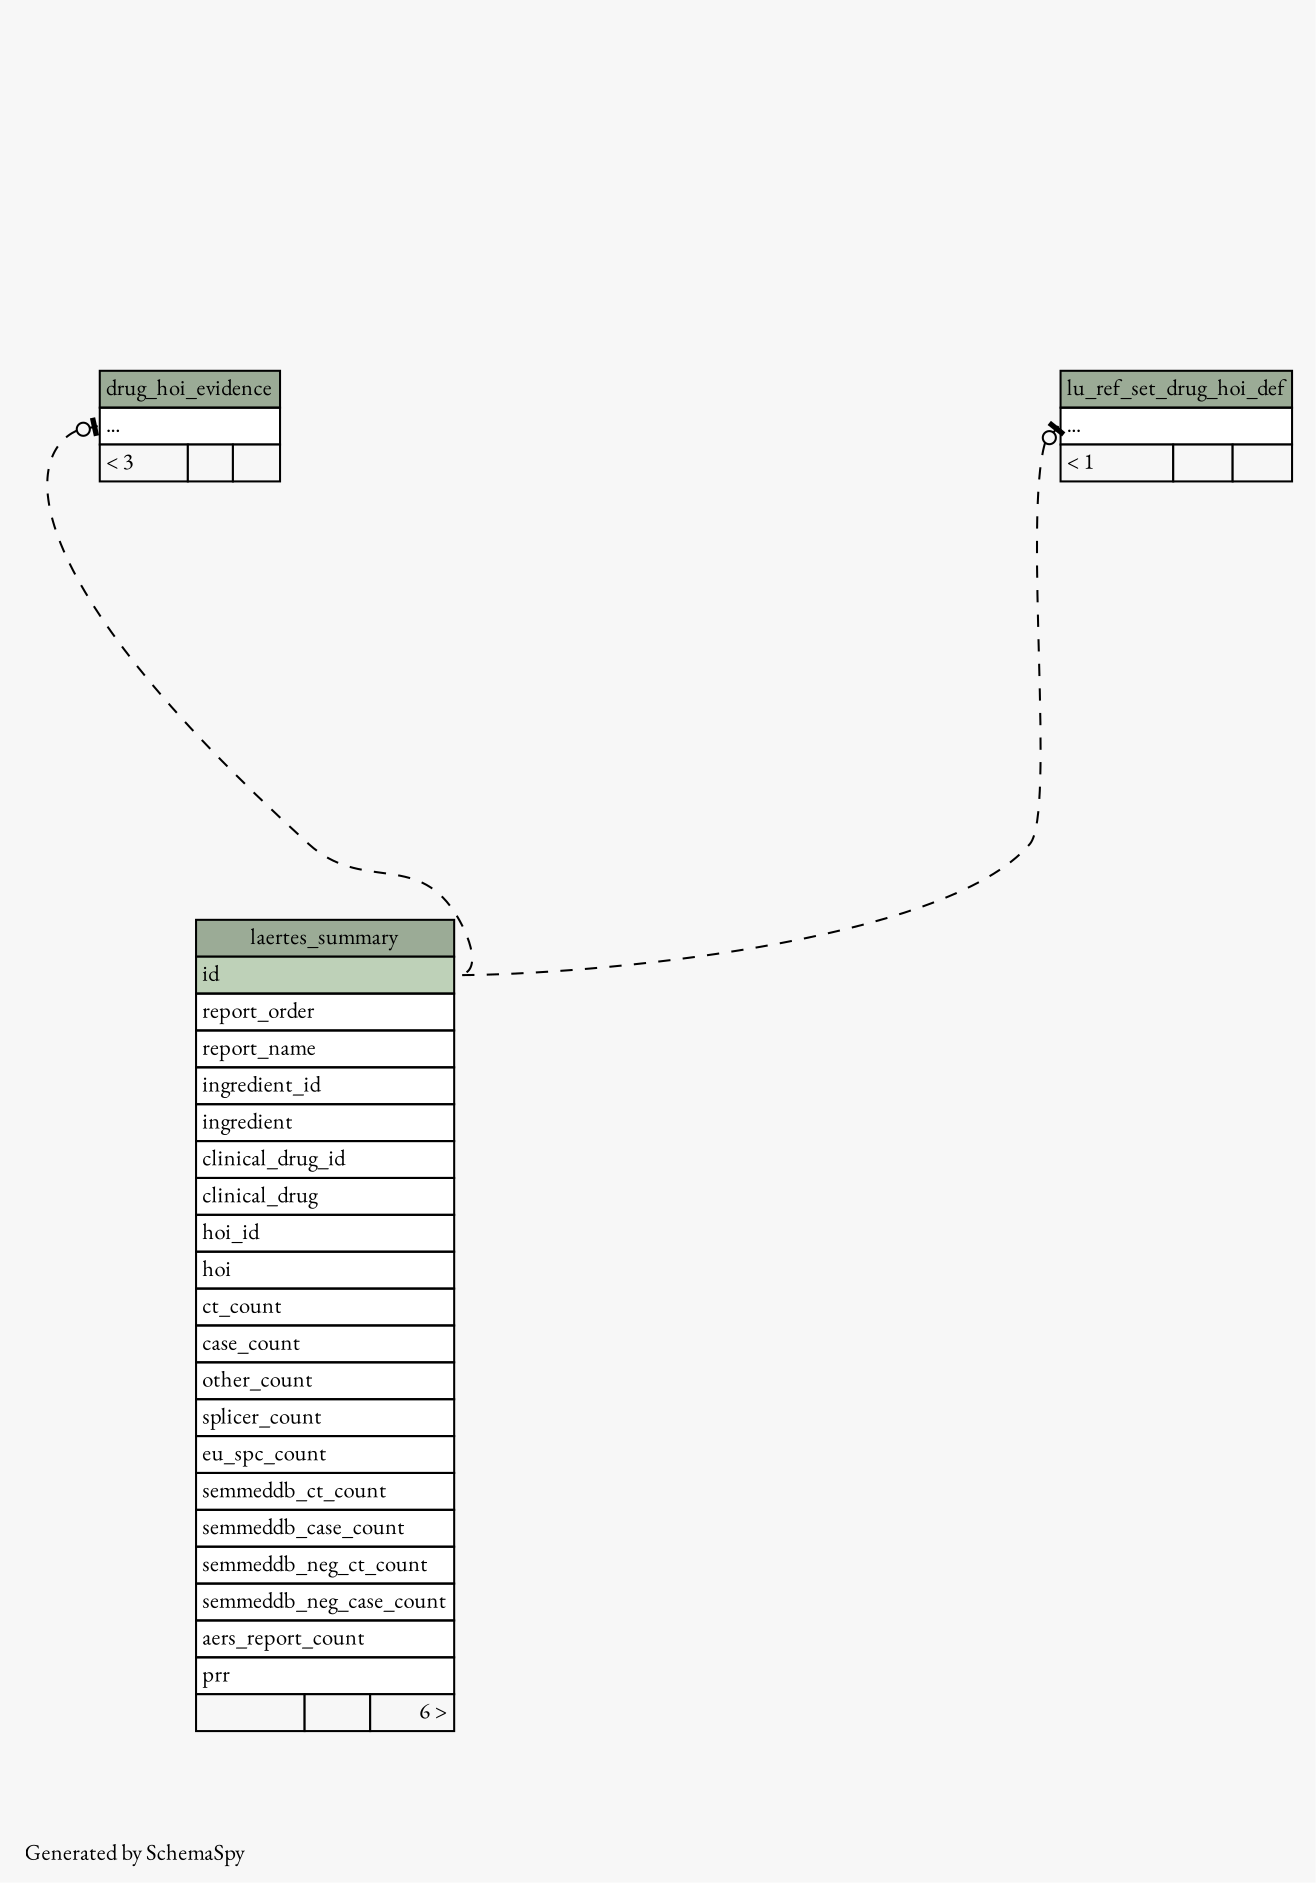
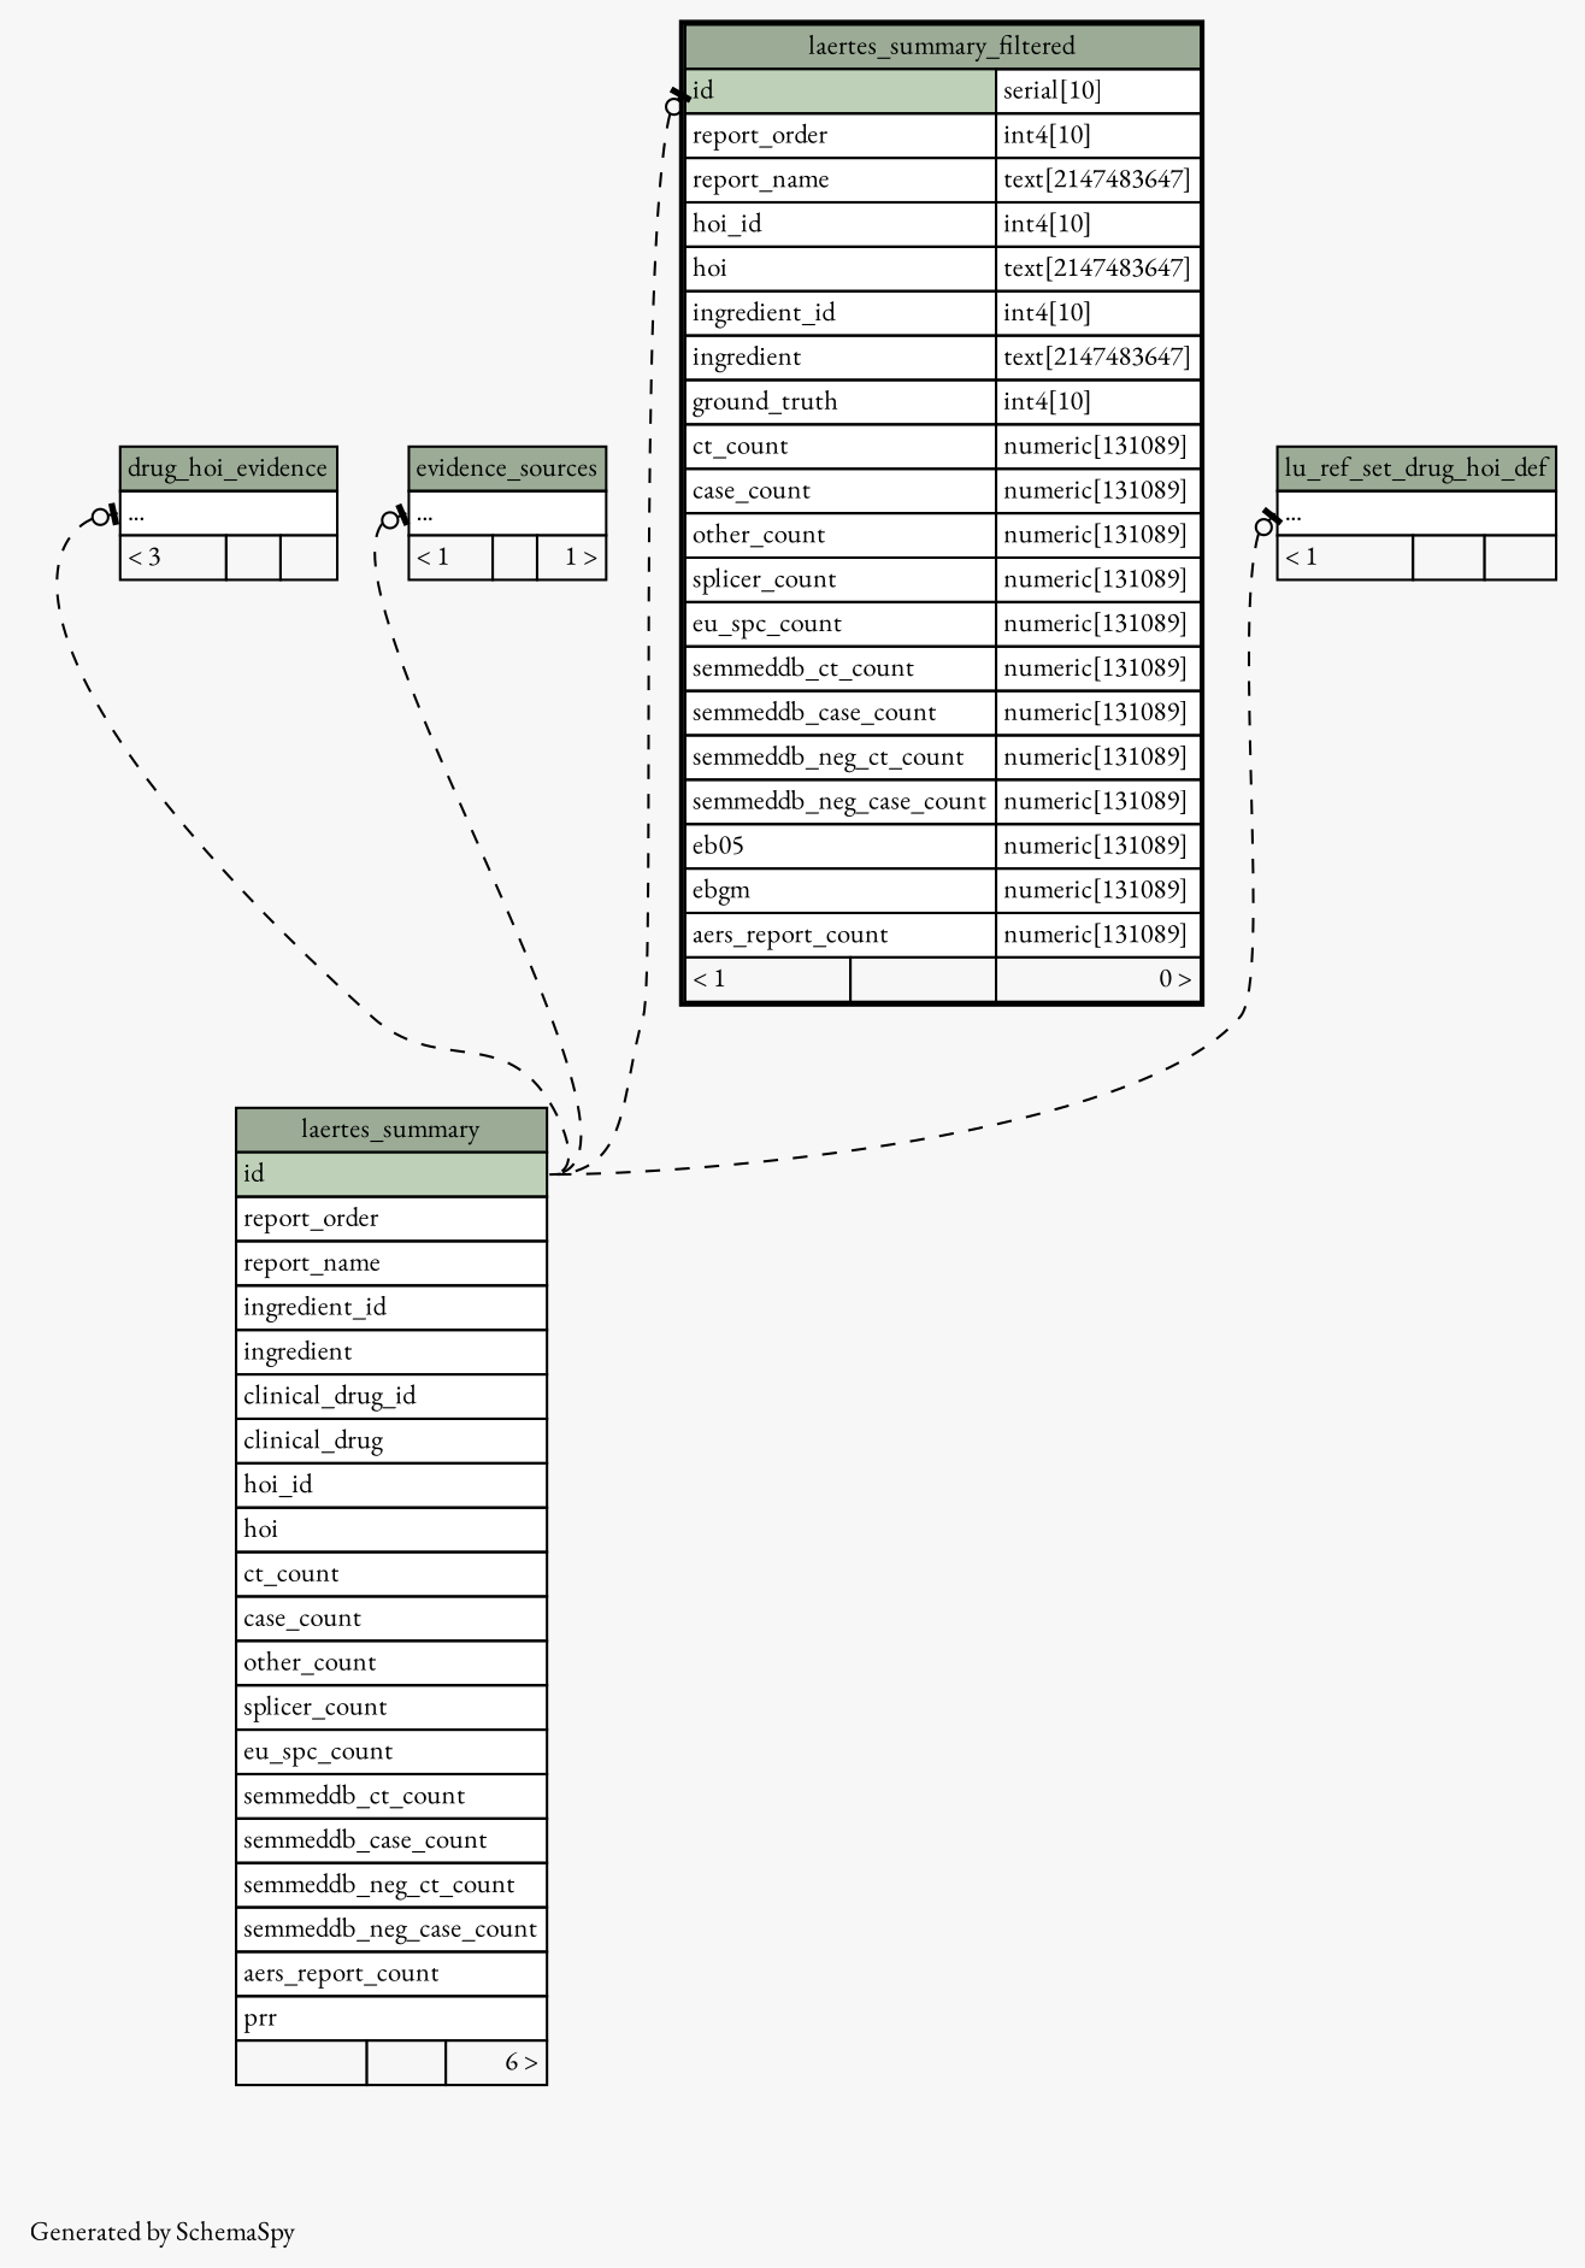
  digraph {
    bgcolor="#f7f7f7"
    fontname="EB Garamond"
    fontsize=11
    label="\nGenerated by SchemaSpy"
    labeljust=l
    nodesep=0.18
    rankdir=TB
    ranksep=0.46
    node [fontname="EB Garamond" fontsize=11 shape=plaintext]
    edge [arrowhead=none arrowsize=0.8 arrowtail=teeodot dir=back fontname="EB Garamond" headport="id:e" style=dashed tailport="elipses:w"]
    n1 [label=<     <TABLE BORDER="0" CELLBORDER="1" CELLSPACING="0" BGCOLOR="#ffffff">       <TR><TD COLSPAN="3" BGCOLOR="#9bab96" ALIGN="CENTER">drug_hoi_evidence</TD></TR>       <TR><TD PORT="elipses" COLSPAN="3" ALIGN="LEFT">...</TD></TR>       <TR><TD ALIGN="LEFT" BGCOLOR="#f7f7f7">&lt; 3</TD><TD ALIGN="RIGHT" BGCOLOR="#f7f7f7">  </TD><TD ALIGN="RIGHT" BGCOLOR="#f7f7f7">  </TD></TR>     </TABLE>>]
    n2 [label=<     <TABLE BORDER="0" CELLBORDER="1" CELLSPACING="0" BGCOLOR="#ffffff">       <TR><TD COLSPAN="3" BGCOLOR="#9bab96" ALIGN="CENTER">laertes_summary</TD></TR>       <TR><TD PORT="id" COLSPAN="3" BGCOLOR="#bed1b8" ALIGN="LEFT">id</TD></TR>       <TR><TD PORT="report_order" COLSPAN="3" ALIGN="LEFT">report_order</TD></TR>       <TR><TD PORT="report_name" COLSPAN="3" ALIGN="LEFT">report_name</TD></TR>       <TR><TD PORT="ingredient_id" COLSPAN="3" ALIGN="LEFT">ingredient_id</TD></TR>       <TR><TD PORT="ingredient" COLSPAN="3" ALIGN="LEFT">ingredient</TD></TR>       <TR><TD PORT="clinical_drug_id" COLSPAN="3" ALIGN="LEFT">clinical_drug_id</TD></TR>       <TR><TD PORT="clinical_drug" COLSPAN="3" ALIGN="LEFT">clinical_drug</TD></TR>       <TR><TD PORT="hoi_id" COLSPAN="3" ALIGN="LEFT">hoi_id</TD></TR>       <TR><TD PORT="hoi" COLSPAN="3" ALIGN="LEFT">hoi</TD></TR>       <TR><TD PORT="ct_count" COLSPAN="3" ALIGN="LEFT">ct_count</TD></TR>       <TR><TD PORT="case_count" COLSPAN="3" ALIGN="LEFT">case_count</TD></TR>       <TR><TD PORT="other_count" COLSPAN="3" ALIGN="LEFT">other_count</TD></TR>       <TR><TD PORT="splicer_count" COLSPAN="3" ALIGN="LEFT">splicer_count</TD></TR>       <TR><TD PORT="eu_spc_count" COLSPAN="3" ALIGN="LEFT">eu_spc_count</TD></TR>       <TR><TD PORT="semmeddb_ct_count" COLSPAN="3" ALIGN="LEFT">semmeddb_ct_count</TD></TR>       <TR><TD PORT="semmeddb_case_count" COLSPAN="3" ALIGN="LEFT">semmeddb_case_count</TD></TR>       <TR><TD PORT="semmeddb_neg_ct_count" COLSPAN="3" ALIGN="LEFT">semmeddb_neg_ct_count</TD></TR>       <TR><TD PORT="semmeddb_neg_case_count" COLSPAN="3" ALIGN="LEFT">semmeddb_neg_case_count</TD></TR>       <TR><TD PORT="aers_report_count" COLSPAN="3" ALIGN="LEFT">aers_report_count</TD></TR>       <TR><TD PORT="prr" COLSPAN="3" ALIGN="LEFT">prr</TD></TR>       <TR><TD ALIGN="LEFT" BGCOLOR="#f7f7f7">  </TD><TD ALIGN="RIGHT" BGCOLOR="#f7f7f7">  </TD><TD ALIGN="RIGHT" BGCOLOR="#f7f7f7">6 &gt;</TD></TR>     </TABLE>>]
+   n3 [label=<     <TABLE BORDER="0" CELLBORDER="1" CELLSPACING="0" BGCOLOR="#ffffff">       <TR><TD COLSPAN="3" BGCOLOR="#9bab96" ALIGN="CENTER">evidence_sources</TD></TR>       <TR><TD PORT="elipses" COLSPAN="3" ALIGN="LEFT">...</TD></TR>       <TR><TD ALIGN="LEFT" BGCOLOR="#f7f7f7">&lt; 1</TD><TD ALIGN="RIGHT" BGCOLOR="#f7f7f7">  </TD><TD ALIGN="RIGHT" BGCOLOR="#f7f7f7">1 &gt;</TD></TR>     </TABLE>>]
+   n4 [label=<     <TABLE BORDER="2" CELLBORDER="1" CELLSPACING="0" BGCOLOR="#ffffff">       <TR><TD COLSPAN="3" BGCOLOR="#9bab96" ALIGN="CENTER">laertes_summary_filtered</TD></TR>       <TR><TD PORT="id" COLSPAN="2" BGCOLOR="#bed1b8" ALIGN="LEFT">id</TD><TD PORT="id.type" ALIGN="LEFT">serial[10]</TD></TR>       <TR><TD PORT="report_order" COLSPAN="2" ALIGN="LEFT">report_order</TD><TD PORT="report_order.type" ALIGN="LEFT">int4[10]</TD></TR>       <TR><TD PORT="report_name" COLSPAN="2" ALIGN="LEFT">report_name</TD><TD PORT="report_name.type" ALIGN="LEFT">text[2147483647]</TD></TR>       <TR><TD PORT="hoi_id" COLSPAN="2" ALIGN="LEFT">hoi_id</TD><TD PORT="hoi_id.type" ALIGN="LEFT">int4[10]</TD></TR>       <TR><TD PORT="hoi" COLSPAN="2" ALIGN="LEFT">hoi</TD><TD PORT="hoi.type" ALIGN="LEFT">text[2147483647]</TD></TR>       <TR><TD PORT="ingredient_id" COLSPAN="2" ALIGN="LEFT">ingredient_id</TD><TD PORT="ingredient_id.type" ALIGN="LEFT">int4[10]</TD></TR>       <TR><TD PORT="ingredient" COLSPAN="2" ALIGN="LEFT">ingredient</TD><TD PORT="ingredient.type" ALIGN="LEFT">text[2147483647]</TD></TR>       <TR><TD PORT="ground_truth" COLSPAN="2" ALIGN="LEFT">ground_truth</TD><TD PORT="ground_truth.type" ALIGN="LEFT">int4[10]</TD></TR>       <TR><TD PORT="ct_count" COLSPAN="2" ALIGN="LEFT">ct_count</TD><TD PORT="ct_count.type" ALIGN="LEFT">numeric[131089]</TD></TR>       <TR><TD PORT="case_count" COLSPAN="2" ALIGN="LEFT">case_count</TD><TD PORT="case_count.type" ALIGN="LEFT">numeric[131089]</TD></TR>       <TR><TD PORT="other_count" COLSPAN="2" ALIGN="LEFT">other_count</TD><TD PORT="other_count.type" ALIGN="LEFT">numeric[131089]</TD></TR>       <TR><TD PORT="splicer_count" COLSPAN="2" ALIGN="LEFT">splicer_count</TD><TD PORT="splicer_count.type" ALIGN="LEFT">numeric[131089]</TD></TR>       <TR><TD PORT="eu_spc_count" COLSPAN="2" ALIGN="LEFT">eu_spc_count</TD><TD PORT="eu_spc_count.type" ALIGN="LEFT">numeric[131089]</TD></TR>       <TR><TD PORT="semmeddb_ct_count" COLSPAN="2" ALIGN="LEFT">semmeddb_ct_count</TD><TD PORT="semmeddb_ct_count.type" ALIGN="LEFT">numeric[131089]</TD></TR>       <TR><TD PORT="semmeddb_case_count" COLSPAN="2" ALIGN="LEFT">semmeddb_case_count</TD><TD PORT="semmeddb_case_count.type" ALIGN="LEFT">numeric[131089]</TD></TR>       <TR><TD PORT="semmeddb_neg_ct_count" COLSPAN="2" ALIGN="LEFT">semmeddb_neg_ct_count</TD><TD PORT="semmeddb_neg_ct_count.type" ALIGN="LEFT">numeric[131089]</TD></TR>       <TR><TD PORT="semmeddb_neg_case_count" COLSPAN="2" ALIGN="LEFT">semmeddb_neg_case_count</TD><TD PORT="semmeddb_neg_case_count.type" ALIGN="LEFT">numeric[131089]</TD></TR>       <TR><TD PORT="eb05" COLSPAN="2" ALIGN="LEFT">eb05</TD><TD PORT="eb05.type" ALIGN="LEFT">numeric[131089]</TD></TR>       <TR><TD PORT="ebgm" COLSPAN="2" ALIGN="LEFT">ebgm</TD><TD PORT="ebgm.type" ALIGN="LEFT">numeric[131089]</TD></TR>       <TR><TD PORT="aers_report_count" COLSPAN="2" ALIGN="LEFT">aers_report_count</TD><TD PORT="aers_report_count.type" ALIGN="LEFT">numeric[131089]</TD></TR>       <TR><TD ALIGN="LEFT" BGCOLOR="#f7f7f7">&lt; 1</TD><TD ALIGN="RIGHT" BGCOLOR="#f7f7f7">  </TD><TD ALIGN="RIGHT" BGCOLOR="#f7f7f7">0 &gt;</TD></TR>     </TABLE>>]
    n5 [label=<     <TABLE BORDER="0" CELLBORDER="1" CELLSPACING="0" BGCOLOR="#ffffff">       <TR><TD COLSPAN="3" BGCOLOR="#9bab96" ALIGN="CENTER">lu_ref_set_drug_hoi_def</TD></TR>       <TR><TD PORT="elipses" COLSPAN="3" ALIGN="LEFT">...</TD></TR>       <TR><TD ALIGN="LEFT" BGCOLOR="#f7f7f7">&lt; 1</TD><TD ALIGN="RIGHT" BGCOLOR="#f7f7f7">  </TD><TD ALIGN="RIGHT" BGCOLOR="#f7f7f7">  </TD></TR>     </TABLE>>]
    n1 -> n2
+   n3 -> n2
+   n4 -> n2 [tailport="id:w"]
    n5 -> n2
  }
